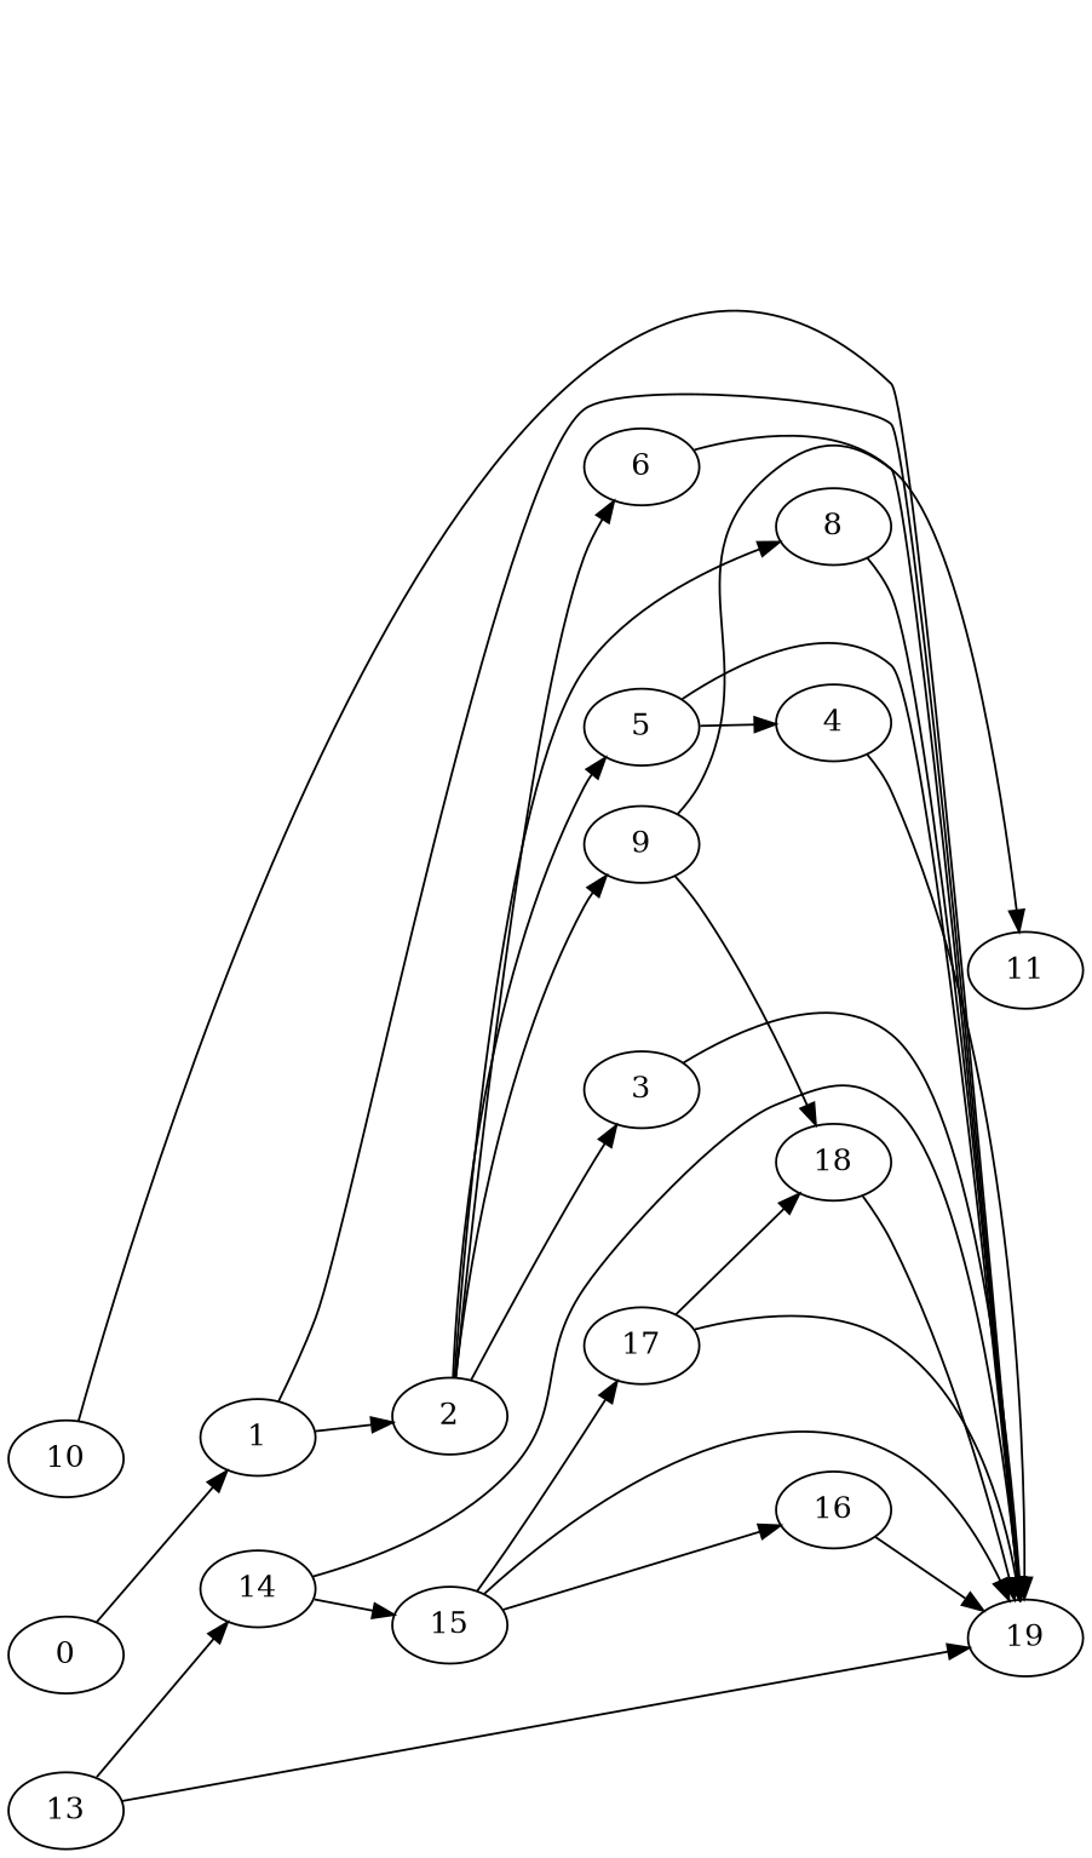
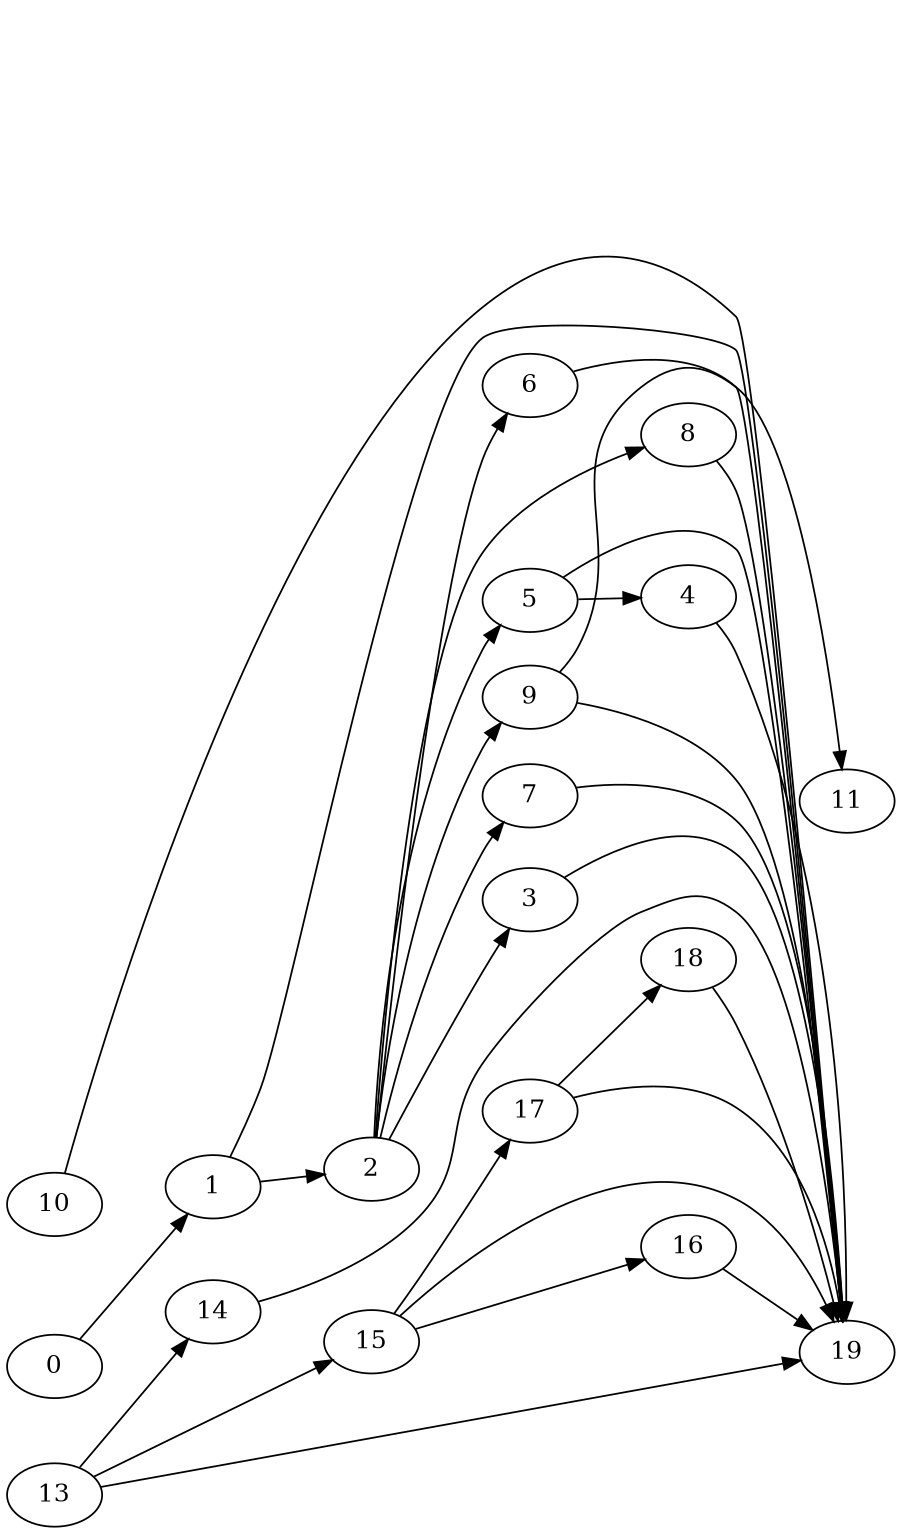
  strict digraph {
    rankdir=LR
    node [weight=0]
    edge [weight=0]
    8
    19
    9
    11
    10
    16
    1
    2
    3
    6
    5
+   7
    4
    0
    15
    17
    18
    13
    14
    8 -> 19
-   9 -> 18
+   9 -> 19
    9 -> 11
    10 -> 19
    16 -> 19
    1 -> 19
    1 -> 2
    2 -> 8
    2 -> 9
    2 -> 3
    2 -> 6
    2 -> 5
+   2 -> 7
    3 -> 19
    6 -> 19
    5 -> 19
    5 -> 4
+   7 -> 19
    4 -> 19
    0 -> 1
    15 -> 19
    15 -> 16
    15 -> 17
    17 -> 19
    17 -> 18
    18 -> 19
    13 -> 19
-   14 -> 15
+   13 -> 15
    13 -> 14
    14 -> 19
  }
